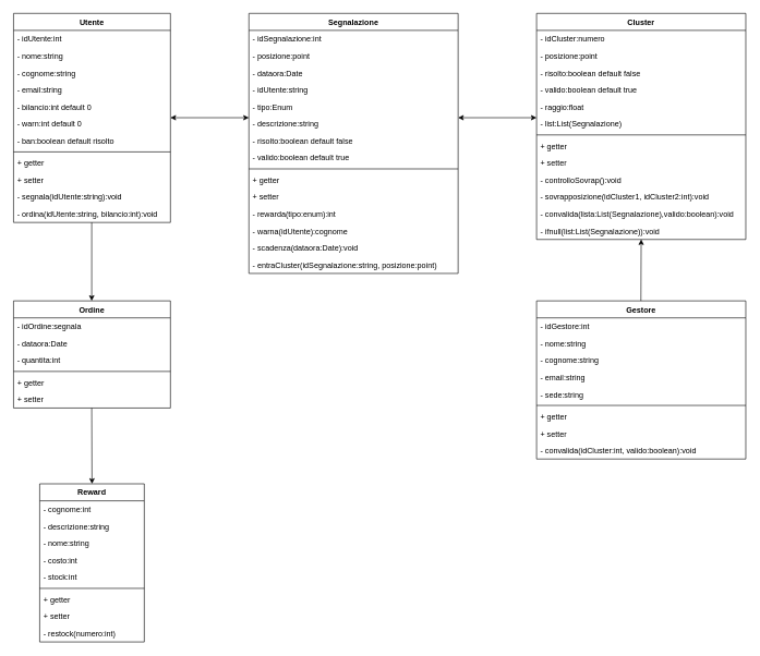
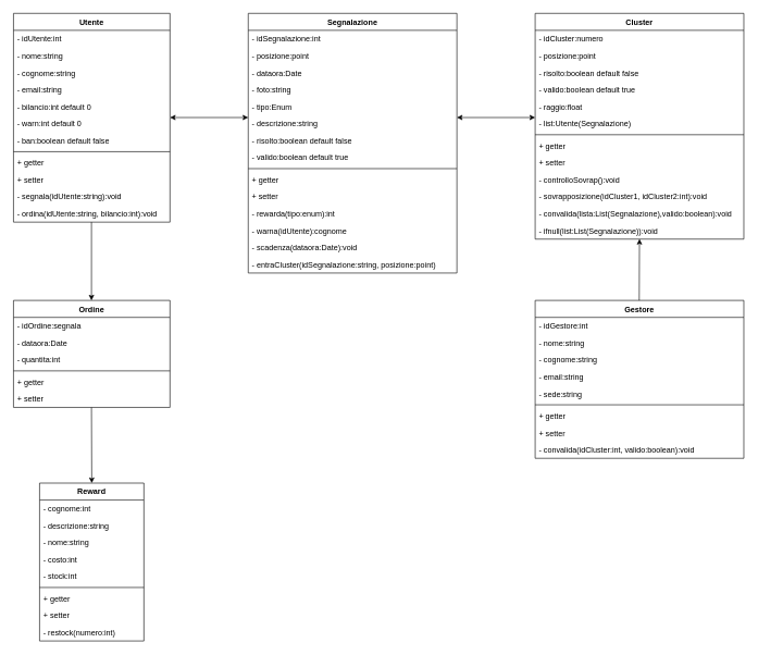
  <mxCell id="0" />
  <mxCell id="1" parent="0" />
  <mxCell id="2" value="Utente" style="swimlane;fontStyle=1;align=center;verticalAlign=top;childLayout=stackLayout;horizontal=1;startSize=26;horizontalStack=0;resizeParent=1;resizeParentMax=0;resizeLast=0;collapsible=1;marginBottom=0;" vertex="1" parent="1"><mxGeometry x="20" y="20" width="240" height="320" as="geometry" /></mxCell>
  <mxCell id="3" value="- idUtente:int" style="text;strokeColor=none;fillColor=none;align=left;verticalAlign=top;spacingLeft=4;spacingRight=4;overflow=hidden;rotatable=0;points=[[0,0.5],[1,0.5]];portConstraint=eastwest;" vertex="1" parent="2"><mxGeometry y="26" width="240" height="26" as="geometry" /></mxCell>
  <mxCell id="4" value="- nome:string" style="text;strokeColor=none;fillColor=none;align=left;verticalAlign=top;spacingLeft=4;spacingRight=4;overflow=hidden;rotatable=0;points=[[0,0.5],[1,0.5]];portConstraint=eastwest;" vertex="1" parent="2"><mxGeometry y="52" width="240" height="26" as="geometry" /></mxCell>
  <mxCell id="5" value="- cognome:string" style="text;strokeColor=none;fillColor=none;align=left;verticalAlign=top;spacingLeft=4;spacingRight=4;overflow=hidden;rotatable=0;points=[[0,0.5],[1,0.5]];portConstraint=eastwest;" vertex="1" parent="2"><mxGeometry y="78" width="240" height="26" as="geometry" /></mxCell>
  <mxCell id="6" value="- email:string" style="text;strokeColor=none;fillColor=none;align=left;verticalAlign=top;spacingLeft=4;spacingRight=4;overflow=hidden;rotatable=0;points=[[0,0.5],[1,0.5]];portConstraint=eastwest;" vertex="1" parent="2"><mxGeometry y="104" width="240" height="26" as="geometry" /></mxCell>
  <mxCell id="7" value="- bilancio:int default 0" style="text;strokeColor=none;fillColor=none;align=left;verticalAlign=top;spacingLeft=4;spacingRight=4;overflow=hidden;rotatable=0;points=[[0,0.5],[1,0.5]];portConstraint=eastwest;" vertex="1" parent="2"><mxGeometry y="130" width="240" height="26" as="geometry" /></mxCell>
  <mxCell id="8" value="- warn:int default 0" style="text;strokeColor=none;fillColor=none;align=left;verticalAlign=top;spacingLeft=4;spacingRight=4;overflow=hidden;rotatable=0;points=[[0,0.5],[1,0.5]];portConstraint=eastwest;" vertex="1" parent="2"><mxGeometry y="156" width="240" height="26" as="geometry" /></mxCell>
- <mxCell id="9" value="- ban:boolean default risolto" style="text;strokeColor=none;fillColor=none;align=left;verticalAlign=top;spacingLeft=4;spacingRight=4;overflow=hidden;rotatable=0;points=[[0,0.5],[1,0.5]];portConstraint=eastwest;" vertex="1" parent="2"><mxGeometry y="182" width="240" height="26" as="geometry" /></mxCell>
+ <mxCell id="9" value="- ban:boolean default false" style="text;strokeColor=none;fillColor=none;align=left;verticalAlign=top;spacingLeft=4;spacingRight=4;overflow=hidden;rotatable=0;points=[[0,0.5],[1,0.5]];portConstraint=eastwest;" vertex="1" parent="2"><mxGeometry y="182" width="240" height="26" as="geometry" /></mxCell>
  <mxCell id="10" value="" style="line;strokeWidth=1;fillColor=none;align=left;verticalAlign=middle;spacingTop=-1;spacingLeft=3;spacingRight=3;rotatable=0;labelPosition=right;points=[];portConstraint=eastwest;strokeColor=inherit;" vertex="1" parent="2"><mxGeometry y="208" width="240" height="8" as="geometry" /></mxCell>
  <mxCell id="11" value="+ getter" style="text;strokeColor=none;fillColor=none;align=left;verticalAlign=top;spacingLeft=4;spacingRight=4;overflow=hidden;rotatable=0;points=[[0,0.5],[1,0.5]];portConstraint=eastwest;" vertex="1" parent="2"><mxGeometry y="216" width="240" height="26" as="geometry" /></mxCell>
  <mxCell id="12" value="+ setter&#10;" style="text;strokeColor=none;fillColor=none;align=left;verticalAlign=top;spacingLeft=4;spacingRight=4;overflow=hidden;rotatable=0;points=[[0,0.5],[1,0.5]];portConstraint=eastwest;" vertex="1" parent="2"><mxGeometry y="242" width="240" height="26" as="geometry" /></mxCell>
  <mxCell id="13" value="- segnala(idUtente:string):void" style="text;strokeColor=none;fillColor=none;align=left;verticalAlign=top;spacingLeft=4;spacingRight=4;overflow=hidden;rotatable=0;points=[[0,0.5],[1,0.5]];portConstraint=eastwest;" vertex="1" parent="2"><mxGeometry y="268" width="240" height="26" as="geometry" /></mxCell>
  <mxCell id="14" value="- ordina(idUtente:string, bilancio:int):void" style="text;strokeColor=none;fillColor=none;align=left;verticalAlign=top;spacingLeft=4;spacingRight=4;overflow=hidden;rotatable=0;points=[[0,0.5],[1,0.5]];portConstraint=eastwest;" vertex="1" parent="2"><mxGeometry y="294" width="240" height="26" as="geometry" /></mxCell>
  <mxCell id="15" value="Segnalazione" style="swimlane;fontStyle=1;align=center;verticalAlign=top;childLayout=stackLayout;horizontal=1;startSize=26;horizontalStack=0;resizeParent=1;resizeParentMax=0;resizeLast=0;collapsible=1;marginBottom=0;" vertex="1" parent="1"><mxGeometry x="380" y="20" width="320" height="398" as="geometry" /></mxCell>
  <mxCell id="16" value="- idSegnalazione:int" style="text;strokeColor=none;fillColor=none;align=left;verticalAlign=top;spacingLeft=4;spacingRight=4;overflow=hidden;rotatable=0;points=[[0,0.5],[1,0.5]];portConstraint=eastwest;" vertex="1" parent="15"><mxGeometry y="26" width="320" height="26" as="geometry" /></mxCell>
  <mxCell id="17" value="- posizione:point" style="text;strokeColor=none;fillColor=none;align=left;verticalAlign=top;spacingLeft=4;spacingRight=4;overflow=hidden;rotatable=0;points=[[0,0.5],[1,0.5]];portConstraint=eastwest;" vertex="1" parent="15"><mxGeometry y="52" width="320" height="26" as="geometry" /></mxCell>
  <mxCell id="18" value="- dataora:Date" style="text;strokeColor=none;fillColor=none;align=left;verticalAlign=top;spacingLeft=4;spacingRight=4;overflow=hidden;rotatable=0;points=[[0,0.5],[1,0.5]];portConstraint=eastwest;" vertex="1" parent="15"><mxGeometry y="78" width="320" height="26" as="geometry" /></mxCell>
- <mxCell id="19" value="- idUtente:string" style="text;strokeColor=none;fillColor=none;align=left;verticalAlign=top;spacingLeft=4;spacingRight=4;overflow=hidden;rotatable=0;points=[[0,0.5],[1,0.5]];portConstraint=eastwest;" vertex="1" parent="15"><mxGeometry y="104" width="320" height="26" as="geometry" /></mxCell>
+ <mxCell id="19" value="- foto:string" style="text;strokeColor=none;fillColor=none;align=left;verticalAlign=top;spacingLeft=4;spacingRight=4;overflow=hidden;rotatable=0;points=[[0,0.5],[1,0.5]];portConstraint=eastwest;" vertex="1" parent="15"><mxGeometry y="104" width="320" height="26" as="geometry" /></mxCell>
  <mxCell id="20" value="- tipo:Enum" style="text;strokeColor=none;fillColor=none;align=left;verticalAlign=top;spacingLeft=4;spacingRight=4;overflow=hidden;rotatable=0;points=[[0,0.5],[1,0.5]];portConstraint=eastwest;" vertex="1" parent="15"><mxGeometry y="130" width="320" height="26" as="geometry" /></mxCell>
  <mxCell id="21" value="- descrizione:string" style="text;strokeColor=none;fillColor=none;align=left;verticalAlign=top;spacingLeft=4;spacingRight=4;overflow=hidden;rotatable=0;points=[[0,0.5],[1,0.5]];portConstraint=eastwest;" vertex="1" parent="15"><mxGeometry y="156" width="320" height="26" as="geometry" /></mxCell>
  <mxCell id="22" value="- risolto:boolean default false" style="text;strokeColor=none;fillColor=none;align=left;verticalAlign=top;spacingLeft=4;spacingRight=4;overflow=hidden;rotatable=0;points=[[0,0.5],[1,0.5]];portConstraint=eastwest;" vertex="1" parent="15"><mxGeometry y="182" width="320" height="26" as="geometry" /></mxCell>
  <mxCell id="23" value="- valido:boolean default true" style="text;strokeColor=none;fillColor=none;align=left;verticalAlign=top;spacingLeft=4;spacingRight=4;overflow=hidden;rotatable=0;points=[[0,0.5],[1,0.5]];portConstraint=eastwest;" vertex="1" parent="15"><mxGeometry y="208" width="320" height="26" as="geometry" /></mxCell>
  <mxCell id="24" value="" style="line;strokeWidth=1;fillColor=none;align=left;verticalAlign=middle;spacingTop=-1;spacingLeft=3;spacingRight=3;rotatable=0;labelPosition=right;points=[];portConstraint=eastwest;strokeColor=inherit;" vertex="1" parent="15"><mxGeometry y="234" width="320" height="8" as="geometry" /></mxCell>
  <mxCell id="25" value="+ getter" style="text;strokeColor=none;fillColor=none;align=left;verticalAlign=top;spacingLeft=4;spacingRight=4;overflow=hidden;rotatable=0;points=[[0,0.5],[1,0.5]];portConstraint=eastwest;" vertex="1" parent="15"><mxGeometry y="242" width="320" height="26" as="geometry" /></mxCell>
  <mxCell id="26" value="+ setter" style="text;strokeColor=none;fillColor=none;align=left;verticalAlign=top;spacingLeft=4;spacingRight=4;overflow=hidden;rotatable=0;points=[[0,0.5],[1,0.5]];portConstraint=eastwest;" vertex="1" parent="15"><mxGeometry y="268" width="320" height="26" as="geometry" /></mxCell>
  <mxCell id="27" value="- rewarda(tipo:enum):int" style="text;strokeColor=none;fillColor=none;align=left;verticalAlign=top;spacingLeft=4;spacingRight=4;overflow=hidden;rotatable=0;points=[[0,0.5],[1,0.5]];portConstraint=eastwest;" vertex="1" parent="15"><mxGeometry y="294" width="320" height="26" as="geometry" /></mxCell>
  <mxCell id="28" value="- warna(idUtente):cognome" style="text;strokeColor=none;fillColor=none;align=left;verticalAlign=top;spacingLeft=4;spacingRight=4;overflow=hidden;rotatable=0;points=[[0,0.5],[1,0.5]];portConstraint=eastwest;" vertex="1" parent="15"><mxGeometry y="320" width="320" height="26" as="geometry" /></mxCell>
  <mxCell id="29" value="- scadenza(dataora:Date):void" style="text;strokeColor=none;fillColor=none;align=left;verticalAlign=top;spacingLeft=4;spacingRight=4;overflow=hidden;rotatable=0;points=[[0,0.5],[1,0.5]];portConstraint=eastwest;" vertex="1" parent="15"><mxGeometry y="346" width="320" height="26" as="geometry" /></mxCell>
  <mxCell id="30" value="- entraCluster(idSegnalazione:string, posizione:point)" style="text;strokeColor=none;fillColor=none;align=left;verticalAlign=top;spacingLeft=4;spacingRight=4;overflow=hidden;rotatable=0;points=[[0,0.5],[1,0.5]];portConstraint=eastwest;" vertex="1" parent="15"><mxGeometry y="372" width="320" height="26" as="geometry" /></mxCell>
  <mxCell id="31" value="Cluster" style="swimlane;fontStyle=1;align=center;verticalAlign=top;childLayout=stackLayout;horizontal=1;startSize=26;horizontalStack=0;resizeParent=1;resizeParentMax=0;resizeLast=0;collapsible=1;marginBottom=0;" vertex="1" parent="1"><mxGeometry x="820" y="20" width="320" height="346" as="geometry" /></mxCell>
  <mxCell id="32" value="- idCluster:numero" style="text;strokeColor=none;fillColor=none;align=left;verticalAlign=top;spacingLeft=4;spacingRight=4;overflow=hidden;rotatable=0;points=[[0,0.5],[1,0.5]];portConstraint=eastwest;" vertex="1" parent="31"><mxGeometry y="26" width="320" height="26" as="geometry" /></mxCell>
  <mxCell id="33" value="- posizione:point" style="text;strokeColor=none;fillColor=none;align=left;verticalAlign=top;spacingLeft=4;spacingRight=4;overflow=hidden;rotatable=0;points=[[0,0.5],[1,0.5]];portConstraint=eastwest;" vertex="1" parent="31"><mxGeometry y="52" width="320" height="26" as="geometry" /></mxCell>
  <mxCell id="34" value="- risolto:boolean default false" style="text;strokeColor=none;fillColor=none;align=left;verticalAlign=top;spacingLeft=4;spacingRight=4;overflow=hidden;rotatable=0;points=[[0,0.5],[1,0.5]];portConstraint=eastwest;" vertex="1" parent="31"><mxGeometry y="78" width="320" height="26" as="geometry" /></mxCell>
  <mxCell id="35" value="- valido:boolean default true" style="text;strokeColor=none;fillColor=none;align=left;verticalAlign=top;spacingLeft=4;spacingRight=4;overflow=hidden;rotatable=0;points=[[0,0.5],[1,0.5]];portConstraint=eastwest;" vertex="1" parent="31"><mxGeometry y="104" width="320" height="26" as="geometry" /></mxCell>
  <mxCell id="36" value="- raggio:float" style="text;strokeColor=none;fillColor=none;align=left;verticalAlign=top;spacingLeft=4;spacingRight=4;overflow=hidden;rotatable=0;points=[[0,0.5],[1,0.5]];portConstraint=eastwest;" vertex="1" parent="31"><mxGeometry y="130" width="320" height="26" as="geometry" /></mxCell>
- <mxCell id="37" value="- list:List(Segnalazione)" style="text;strokeColor=none;fillColor=none;align=left;verticalAlign=top;spacingLeft=4;spacingRight=4;overflow=hidden;rotatable=0;points=[[0,0.5],[1,0.5]];portConstraint=eastwest;" vertex="1" parent="31"><mxGeometry y="156" width="320" height="26" as="geometry" /></mxCell>
+ <mxCell id="37" value="- list:Utente(Segnalazione)" style="text;strokeColor=none;fillColor=none;align=left;verticalAlign=top;spacingLeft=4;spacingRight=4;overflow=hidden;rotatable=0;points=[[0,0.5],[1,0.5]];portConstraint=eastwest;" vertex="1" parent="31"><mxGeometry y="156" width="320" height="26" as="geometry" /></mxCell>
  <mxCell id="38" value="" style="line;strokeWidth=1;fillColor=none;align=left;verticalAlign=middle;spacingTop=-1;spacingLeft=3;spacingRight=3;rotatable=0;labelPosition=right;points=[];portConstraint=eastwest;strokeColor=inherit;" vertex="1" parent="31"><mxGeometry y="182" width="320" height="8" as="geometry" /></mxCell>
  <mxCell id="39" value="+ getter" style="text;strokeColor=none;fillColor=none;align=left;verticalAlign=top;spacingLeft=4;spacingRight=4;overflow=hidden;rotatable=0;points=[[0,0.5],[1,0.5]];portConstraint=eastwest;" vertex="1" parent="31"><mxGeometry y="190" width="320" height="26" as="geometry" /></mxCell>
  <mxCell id="40" value="+ setter" style="text;strokeColor=none;fillColor=none;align=left;verticalAlign=top;spacingLeft=4;spacingRight=4;overflow=hidden;rotatable=0;points=[[0,0.5],[1,0.5]];portConstraint=eastwest;" vertex="1" parent="31"><mxGeometry y="216" width="320" height="26" as="geometry" /></mxCell>
  <mxCell id="41" value="- controlloSovrap():void" style="text;strokeColor=none;fillColor=none;align=left;verticalAlign=top;spacingLeft=4;spacingRight=4;overflow=hidden;rotatable=0;points=[[0,0.5],[1,0.5]];portConstraint=eastwest;" vertex="1" parent="31"><mxGeometry y="242" width="320" height="26" as="geometry" /></mxCell>
  <mxCell id="42" value="- sovrapposizione(idCluster1, idCluster2:int):void" style="text;strokeColor=none;fillColor=none;align=left;verticalAlign=top;spacingLeft=4;spacingRight=4;overflow=hidden;rotatable=0;points=[[0,0.5],[1,0.5]];portConstraint=eastwest;" vertex="1" parent="31"><mxGeometry y="268" width="320" height="26" as="geometry" /></mxCell>
  <mxCell id="43" value="- convalida(lista:List(Segnalazione),valido:boolean):void" style="text;strokeColor=none;fillColor=none;align=left;verticalAlign=top;spacingLeft=4;spacingRight=4;overflow=hidden;rotatable=0;points=[[0,0.5],[1,0.5]];portConstraint=eastwest;" vertex="1" parent="31"><mxGeometry y="294" width="320" height="26" as="geometry" /></mxCell>
  <mxCell id="44" value="- ifnull(list:List(Segnalazione)):void" style="text;strokeColor=none;fillColor=none;align=left;verticalAlign=top;spacingLeft=4;spacingRight=4;overflow=hidden;rotatable=0;points=[[0,0.5],[1,0.5]];portConstraint=eastwest;" vertex="1" parent="31"><mxGeometry y="320" width="320" height="26" as="geometry" /></mxCell>
  <mxCell id="45" value="Gestore" style="swimlane;fontStyle=1;align=center;verticalAlign=top;childLayout=stackLayout;horizontal=1;startSize=26;horizontalStack=0;resizeParent=1;resizeParentMax=0;resizeLast=0;collapsible=1;marginBottom=0;" vertex="1" parent="1"><mxGeometry x="820" y="460" width="320" height="242" as="geometry" /></mxCell>
  <mxCell id="46" value="- idGestore:int" style="text;strokeColor=none;fillColor=none;align=left;verticalAlign=top;spacingLeft=4;spacingRight=4;overflow=hidden;rotatable=0;points=[[0,0.5],[1,0.5]];portConstraint=eastwest;" vertex="1" parent="45"><mxGeometry y="26" width="320" height="26" as="geometry" /></mxCell>
  <mxCell id="47" value="- nome:string" style="text;strokeColor=none;fillColor=none;align=left;verticalAlign=top;spacingLeft=4;spacingRight=4;overflow=hidden;rotatable=0;points=[[0,0.5],[1,0.5]];portConstraint=eastwest;" vertex="1" parent="45"><mxGeometry y="52" width="320" height="26" as="geometry" /></mxCell>
  <mxCell id="48" value="- cognome:string" style="text;strokeColor=none;fillColor=none;align=left;verticalAlign=top;spacingLeft=4;spacingRight=4;overflow=hidden;rotatable=0;points=[[0,0.5],[1,0.5]];portConstraint=eastwest;" vertex="1" parent="45"><mxGeometry y="78" width="320" height="26" as="geometry" /></mxCell>
  <mxCell id="49" value="- email:string" style="text;strokeColor=none;fillColor=none;align=left;verticalAlign=top;spacingLeft=4;spacingRight=4;overflow=hidden;rotatable=0;points=[[0,0.5],[1,0.5]];portConstraint=eastwest;" vertex="1" parent="45"><mxGeometry y="104" width="320" height="26" as="geometry" /></mxCell>
  <mxCell id="50" value="- sede:string" style="text;strokeColor=none;fillColor=none;align=left;verticalAlign=top;spacingLeft=4;spacingRight=4;overflow=hidden;rotatable=0;points=[[0,0.5],[1,0.5]];portConstraint=eastwest;" vertex="1" parent="45"><mxGeometry y="130" width="320" height="26" as="geometry" /></mxCell>
  <mxCell id="51" value="" style="line;strokeWidth=1;fillColor=none;align=left;verticalAlign=middle;spacingTop=-1;spacingLeft=3;spacingRight=3;rotatable=0;labelPosition=right;points=[];portConstraint=eastwest;strokeColor=inherit;" vertex="1" parent="45"><mxGeometry y="156" width="320" height="8" as="geometry" /></mxCell>
  <mxCell id="52" value="+ getter" style="text;strokeColor=none;fillColor=none;align=left;verticalAlign=top;spacingLeft=4;spacingRight=4;overflow=hidden;rotatable=0;points=[[0,0.5],[1,0.5]];portConstraint=eastwest;" vertex="1" parent="45"><mxGeometry y="164" width="320" height="26" as="geometry" /></mxCell>
  <mxCell id="53" value="+ setter" style="text;strokeColor=none;fillColor=none;align=left;verticalAlign=top;spacingLeft=4;spacingRight=4;overflow=hidden;rotatable=0;points=[[0,0.5],[1,0.5]];portConstraint=eastwest;" vertex="1" parent="45"><mxGeometry y="190" width="320" height="26" as="geometry" /></mxCell>
  <mxCell id="54" value="- convalida(idCluster:int, valido:boolean):void" style="text;strokeColor=none;fillColor=none;align=left;verticalAlign=top;spacingLeft=4;spacingRight=4;overflow=hidden;rotatable=0;points=[[0,0.5],[1,0.5]];portConstraint=eastwest;" vertex="1" parent="45"><mxGeometry y="216" width="320" height="26" as="geometry" /></mxCell>
  <mxCell id="55" value="Ordine" style="swimlane;fontStyle=1;align=center;verticalAlign=top;childLayout=stackLayout;horizontal=1;startSize=26;horizontalStack=0;resizeParent=1;resizeParentMax=0;resizeLast=0;collapsible=1;marginBottom=0;" vertex="1" parent="1"><mxGeometry x="20" y="460" width="240" height="164" as="geometry" /></mxCell>
  <mxCell id="56" value="- idOrdine:segnala" style="text;strokeColor=none;fillColor=none;align=left;verticalAlign=top;spacingLeft=4;spacingRight=4;overflow=hidden;rotatable=0;points=[[0,0.5],[1,0.5]];portConstraint=eastwest;" vertex="1" parent="55"><mxGeometry y="26" width="240" height="26" as="geometry" /></mxCell>
  <mxCell id="57" value="- dataora:Date" style="text;strokeColor=none;fillColor=none;align=left;verticalAlign=top;spacingLeft=4;spacingRight=4;overflow=hidden;rotatable=0;points=[[0,0.5],[1,0.5]];portConstraint=eastwest;" vertex="1" parent="55"><mxGeometry y="52" width="240" height="26" as="geometry" /></mxCell>
  <mxCell id="58" value="- quantita:int" style="text;strokeColor=none;fillColor=none;align=left;verticalAlign=top;spacingLeft=4;spacingRight=4;overflow=hidden;rotatable=0;points=[[0,0.5],[1,0.5]];portConstraint=eastwest;" vertex="1" parent="55"><mxGeometry y="78" width="240" height="26" as="geometry" /></mxCell>
  <mxCell id="59" value="" style="line;strokeWidth=1;fillColor=none;align=left;verticalAlign=middle;spacingTop=-1;spacingLeft=3;spacingRight=3;rotatable=0;labelPosition=right;points=[];portConstraint=eastwest;strokeColor=inherit;" vertex="1" parent="55"><mxGeometry y="104" width="240" height="8" as="geometry" /></mxCell>
  <mxCell id="60" value="+ getter" style="text;strokeColor=none;fillColor=none;align=left;verticalAlign=top;spacingLeft=4;spacingRight=4;overflow=hidden;rotatable=0;points=[[0,0.5],[1,0.5]];portConstraint=eastwest;" vertex="1" parent="55"><mxGeometry y="112" width="240" height="26" as="geometry" /></mxCell>
  <mxCell id="61" value="+ setter" style="text;strokeColor=none;fillColor=none;align=left;verticalAlign=top;spacingLeft=4;spacingRight=4;overflow=hidden;rotatable=0;points=[[0,0.5],[1,0.5]];portConstraint=eastwest;" vertex="1" parent="55"><mxGeometry y="138" width="240" height="26" as="geometry" /></mxCell>
  <mxCell id="62" value="Reward" style="swimlane;fontStyle=1;align=center;verticalAlign=top;childLayout=stackLayout;horizontal=1;startSize=26;horizontalStack=0;resizeParent=1;resizeParentMax=0;resizeLast=0;collapsible=1;marginBottom=0;" vertex="1" parent="1"><mxGeometry x="60" y="740" width="160" height="242" as="geometry" /></mxCell>
  <mxCell id="63" value="- cognome:int" style="text;strokeColor=none;fillColor=none;align=left;verticalAlign=top;spacingLeft=4;spacingRight=4;overflow=hidden;rotatable=0;points=[[0,0.5],[1,0.5]];portConstraint=eastwest;" vertex="1" parent="62"><mxGeometry y="26" width="160" height="26" as="geometry" /></mxCell>
  <mxCell id="64" value="- descrizione:string" style="text;strokeColor=none;fillColor=none;align=left;verticalAlign=top;spacingLeft=4;spacingRight=4;overflow=hidden;rotatable=0;points=[[0,0.5],[1,0.5]];portConstraint=eastwest;" vertex="1" parent="62"><mxGeometry y="52" width="160" height="26" as="geometry" /></mxCell>
  <mxCell id="65" value="- nome:string" style="text;strokeColor=none;fillColor=none;align=left;verticalAlign=top;spacingLeft=4;spacingRight=4;overflow=hidden;rotatable=0;points=[[0,0.5],[1,0.5]];portConstraint=eastwest;" vertex="1" parent="62"><mxGeometry y="78" width="160" height="26" as="geometry" /></mxCell>
  <mxCell id="66" value="- costo:int" style="text;strokeColor=none;fillColor=none;align=left;verticalAlign=top;spacingLeft=4;spacingRight=4;overflow=hidden;rotatable=0;points=[[0,0.5],[1,0.5]];portConstraint=eastwest;" vertex="1" parent="62"><mxGeometry y="104" width="160" height="26" as="geometry" /></mxCell>
  <mxCell id="67" value="- stock:int" style="text;strokeColor=none;fillColor=none;align=left;verticalAlign=top;spacingLeft=4;spacingRight=4;overflow=hidden;rotatable=0;points=[[0,0.5],[1,0.5]];portConstraint=eastwest;" vertex="1" parent="62"><mxGeometry y="130" width="160" height="26" as="geometry" /></mxCell>
  <mxCell id="68" value="" style="line;strokeWidth=1;fillColor=none;align=left;verticalAlign=middle;spacingTop=-1;spacingLeft=3;spacingRight=3;rotatable=0;labelPosition=right;points=[];portConstraint=eastwest;strokeColor=inherit;" vertex="1" parent="62"><mxGeometry y="156" width="160" height="8" as="geometry" /></mxCell>
  <mxCell id="69" value="+ getter" style="text;strokeColor=none;fillColor=none;align=left;verticalAlign=top;spacingLeft=4;spacingRight=4;overflow=hidden;rotatable=0;points=[[0,0.5],[1,0.5]];portConstraint=eastwest;" vertex="1" parent="62"><mxGeometry y="164" width="160" height="26" as="geometry" /></mxCell>
  <mxCell id="70" value="+ setter" style="text;strokeColor=none;fillColor=none;align=left;verticalAlign=top;spacingLeft=4;spacingRight=4;overflow=hidden;rotatable=0;points=[[0,0.5],[1,0.5]];portConstraint=eastwest;" vertex="1" parent="62"><mxGeometry y="190" width="160" height="26" as="geometry" /></mxCell>
  <mxCell id="71" value="- restock(numero:int)" style="text;strokeColor=none;fillColor=none;align=left;verticalAlign=top;spacingLeft=4;spacingRight=4;overflow=hidden;rotatable=0;points=[[0,0.5],[1,0.5]];portConstraint=eastwest;" vertex="1" parent="62"><mxGeometry y="216" width="160" height="26" as="geometry" /></mxCell>
  <mxCell id="72" value="" style="endArrow=classic;startArrow=classic;html=1;rounded=0;" edge="1" parent="1"><mxGeometry width="50" height="50" relative="1" as="geometry"><mxPoint x="260" y="179.66" as="sourcePoint" /><mxPoint x="380" y="179.66" as="targetPoint" /></mxGeometry></mxCell>
  <mxCell id="73" value="" style="endArrow=classic;startArrow=classic;html=1;rounded=0;" edge="1" parent="1"><mxGeometry width="50" height="50" relative="1" as="geometry"><mxPoint x="700" y="179.66" as="sourcePoint" /><mxPoint x="820" y="179.66" as="targetPoint" /></mxGeometry></mxCell>
  <mxCell id="74" value="" style="endArrow=classic;html=1;rounded=0;entryX=0.5;entryY=0.994;entryDx=0;entryDy=0;entryPerimeter=0;" edge="1" parent="1" target="44"><mxGeometry width="50" height="50" relative="1" as="geometry"><mxPoint x="979.58" y="460" as="sourcePoint" /><mxPoint x="979.92" y="370" as="targetPoint" /></mxGeometry></mxCell>
  <mxCell id="75" value="" style="endArrow=classic;html=1;rounded=0;" edge="1" parent="1"><mxGeometry width="50" height="50" relative="1" as="geometry"><mxPoint x="139.58" y="340" as="sourcePoint" /><mxPoint x="139.58" y="460" as="targetPoint" /></mxGeometry></mxCell>
  <mxCell id="76" value="" style="endArrow=classic;html=1;rounded=0;entryX=0.5;entryY=0;entryDx=0;entryDy=0;" edge="1" parent="1" target="62"><mxGeometry width="50" height="50" relative="1" as="geometry"><mxPoint x="139.58" y="624" as="sourcePoint" /><mxPoint x="139.58" y="734" as="targetPoint" /></mxGeometry></mxCell>
